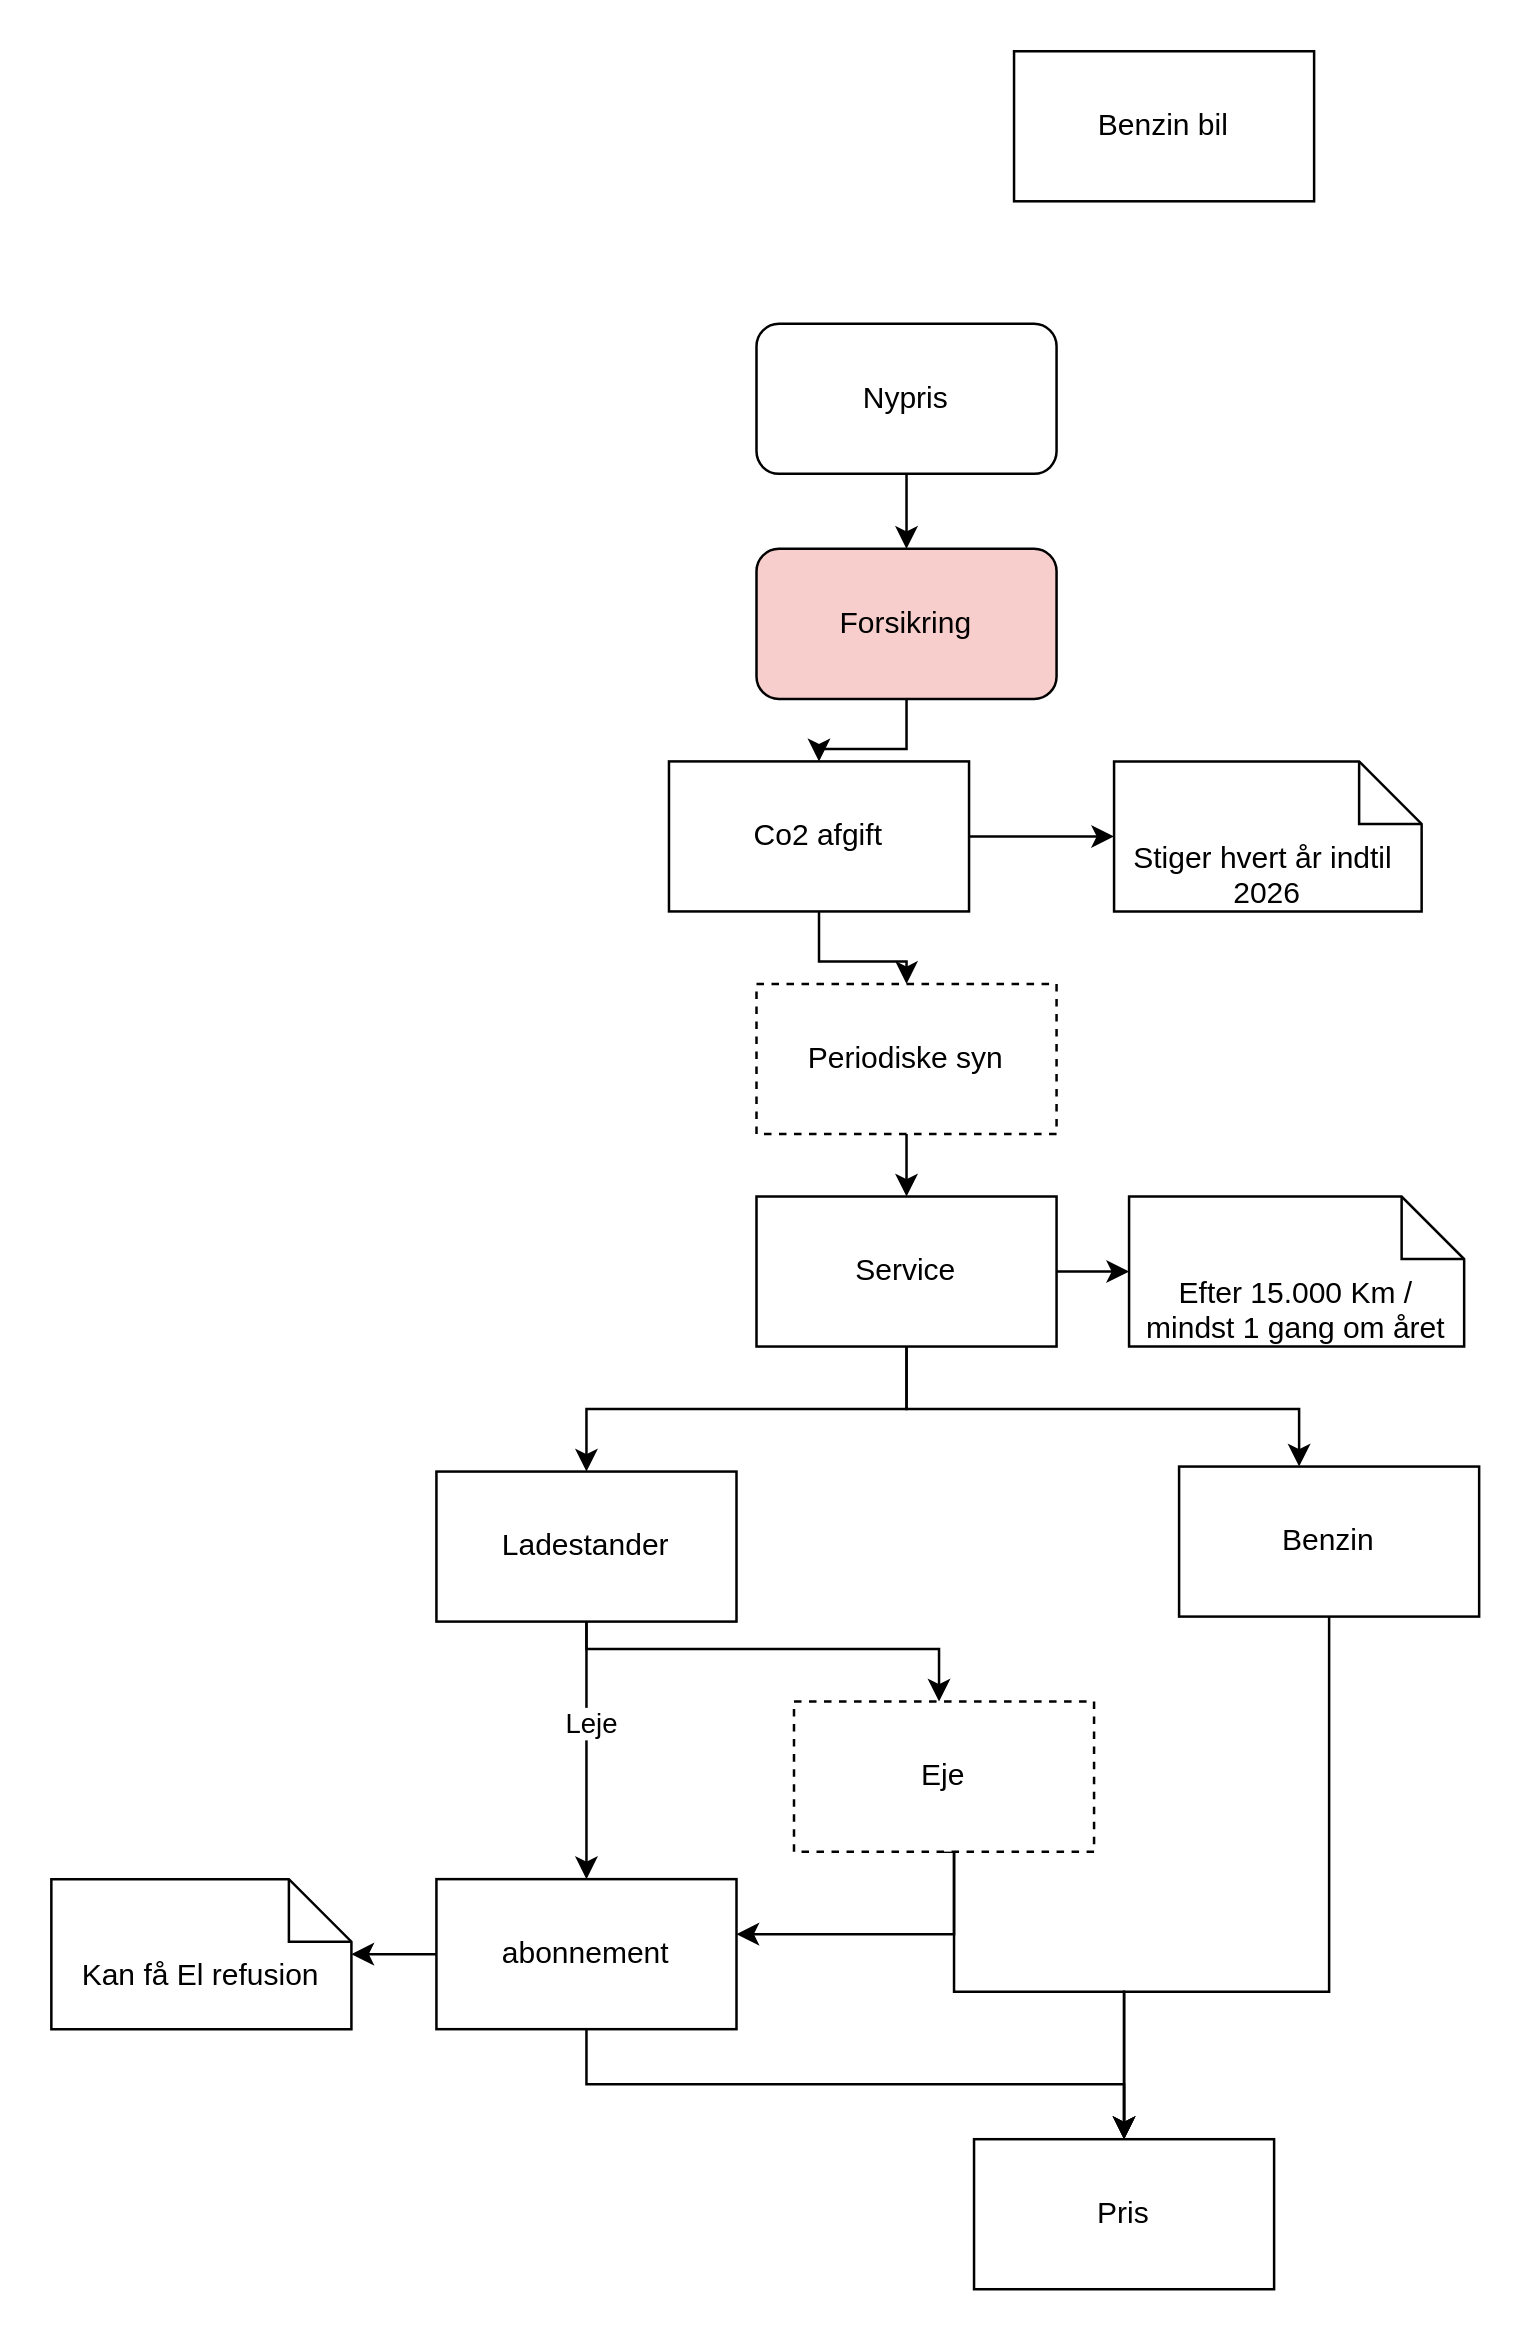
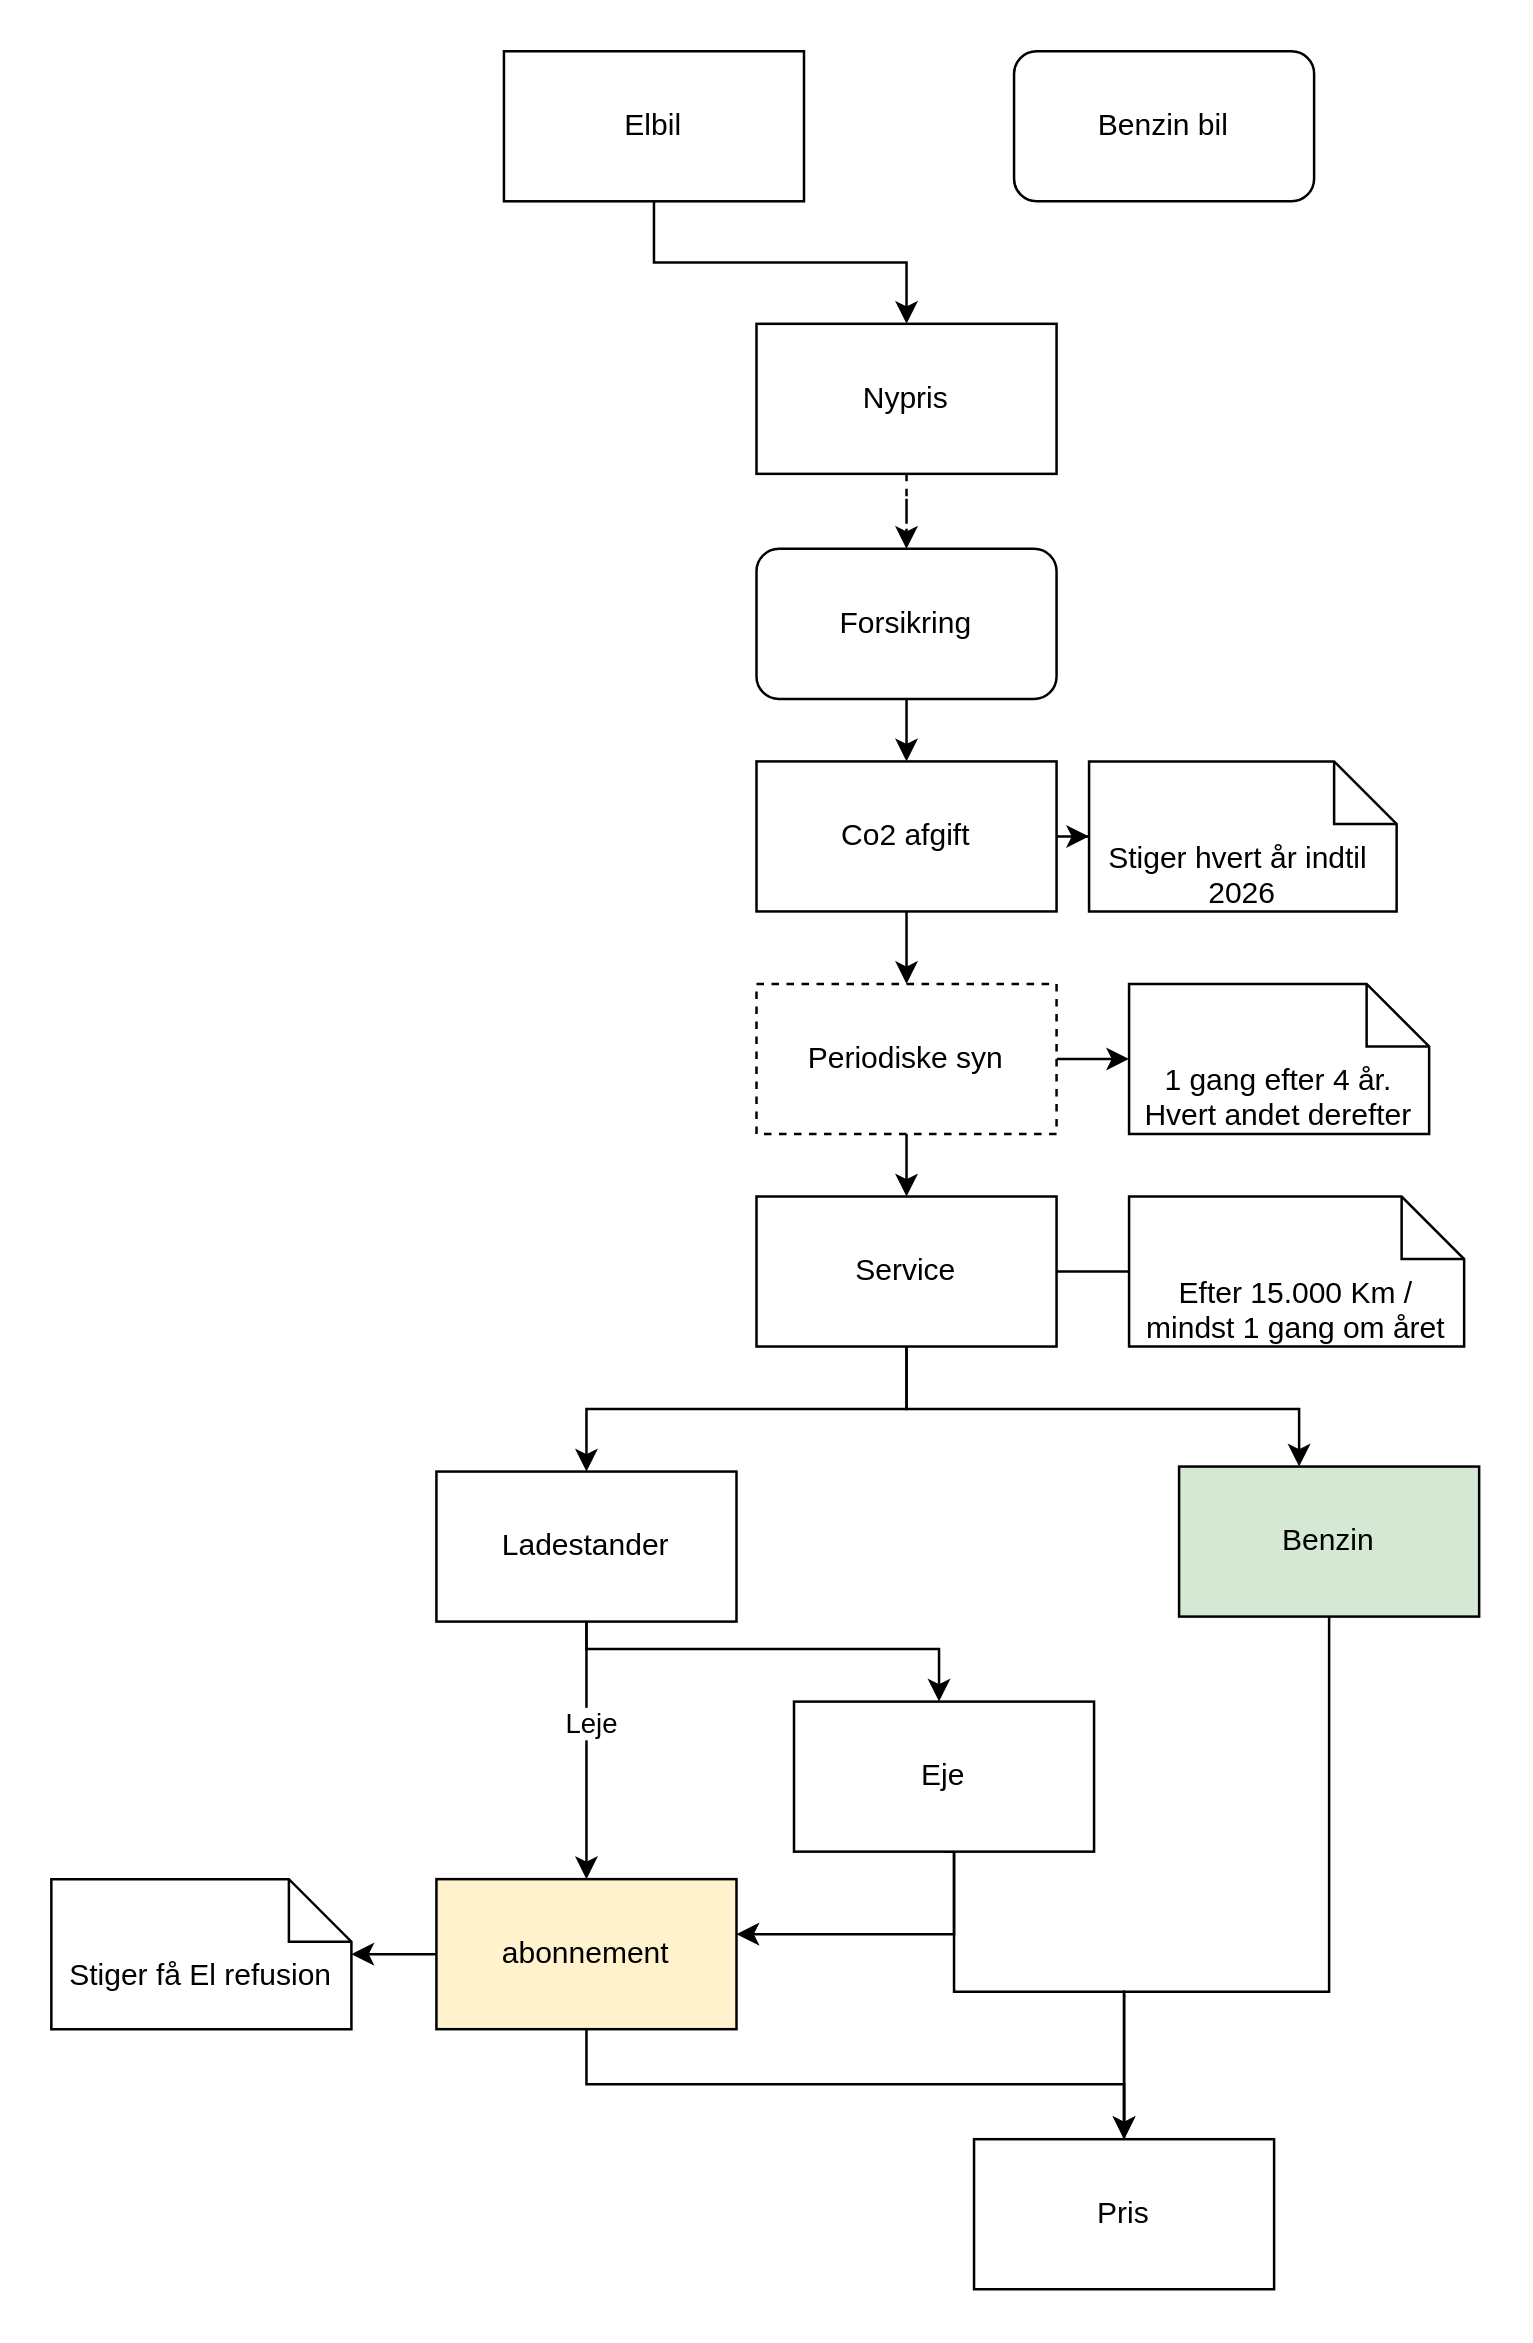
  <mxCell id="0" />
  <mxCell id="1" parent="0" />
- <mxCell id="4" value="Benzin bil" style="whiteSpace=wrap;html=1;" vertex="1" parent="1"><mxGeometry x="405" y="20" width="120" height="60" as="geometry" /></mxCell>
- <mxCell id="5" style="edgeStyle=orthogonalEdgeStyle;rounded=0;orthogonalLoop=1;jettySize=auto;html=1;exitX=0.5;exitY=1;exitDx=0;exitDy=0;" edge="1" parent="1" source="6" target="8"><mxGeometry relative="1" as="geometry" /></mxCell>
- <mxCell id="6" value="Nypris" style="whiteSpace=wrap;html=1;rounded=1;" vertex="1" parent="1"><mxGeometry x="302" y="129" width="120" height="60" as="geometry" /></mxCell>
+ <mxCell id="2" style="edgeStyle=orthogonalEdgeStyle;rounded=0;orthogonalLoop=1;jettySize=auto;html=1;exitX=0.5;exitY=1;exitDx=0;exitDy=0;" edge="1" parent="1" source="3" target="6"><mxGeometry relative="1" as="geometry" /></mxCell>
+ <mxCell id="3" value="Elbil" style="rounded=0;whiteSpace=wrap;html=1;" vertex="1" parent="1"><mxGeometry x="201" y="20" width="120" height="60" as="geometry" /></mxCell>
+ <mxCell id="4" value="Benzin bil" style="whiteSpace=wrap;html=1;rounded=1;" vertex="1" parent="1"><mxGeometry x="405" y="20" width="120" height="60" as="geometry" /></mxCell>
+ <mxCell id="5" style="edgeStyle=orthogonalEdgeStyle;rounded=0;orthogonalLoop=1;jettySize=auto;html=1;exitX=0.5;exitY=1;exitDx=0;exitDy=0;dashed=1;" edge="1" parent="1" source="6" target="8"><mxGeometry relative="1" as="geometry" /></mxCell>
+ <mxCell id="6" value="Nypris" style="rounded=0;whiteSpace=wrap;html=1;" vertex="1" parent="1"><mxGeometry x="302" y="129" width="120" height="60" as="geometry" /></mxCell>
  <mxCell id="7" style="edgeStyle=orthogonalEdgeStyle;rounded=0;orthogonalLoop=1;jettySize=auto;html=1;exitX=0.5;exitY=1;exitDx=0;exitDy=0;" edge="1" parent="1" source="8" target="18"><mxGeometry relative="1" as="geometry" /></mxCell>
- <mxCell id="8" value="Forsikring" style="rounded=1;whiteSpace=wrap;html=1;fillColor=#f8cecc;" vertex="1" parent="1"><mxGeometry x="302" y="219" width="120" height="60" as="geometry" /></mxCell>
+ <mxCell id="8" value="Forsikring" style="rounded=1;whiteSpace=wrap;html=1;" vertex="1" parent="1"><mxGeometry x="302" y="219" width="120" height="60" as="geometry" /></mxCell>
  <mxCell id="9" style="edgeStyle=orthogonalEdgeStyle;rounded=0;orthogonalLoop=1;jettySize=auto;html=1;exitX=0.5;exitY=1;exitDx=0;exitDy=0;" edge="1" parent="1" source="11" target="15"><mxGeometry relative="1" as="geometry" /></mxCell>
+ <mxCell id="10" style="edgeStyle=orthogonalEdgeStyle;rounded=0;orthogonalLoop=1;jettySize=auto;html=1;exitX=1;exitY=0.5;exitDx=0;exitDy=0;" edge="1" parent="1" source="11" target="31"><mxGeometry relative="1" as="geometry" /></mxCell>
  <mxCell id="11" value="Periodiske syn" style="rounded=0;whiteSpace=wrap;html=1;dashed=1;" vertex="1" parent="1"><mxGeometry x="302" y="393" width="120" height="60" as="geometry" /></mxCell>
  <mxCell id="12" style="edgeStyle=orthogonalEdgeStyle;rounded=0;orthogonalLoop=1;jettySize=auto;html=1;exitX=0.5;exitY=1;exitDx=0;exitDy=0;" edge="1" parent="1" source="15" target="22"><mxGeometry relative="1" as="geometry" /></mxCell>
  <mxCell id="13" style="edgeStyle=orthogonalEdgeStyle;rounded=0;orthogonalLoop=1;jettySize=auto;html=1;exitX=0.5;exitY=1;exitDx=0;exitDy=0;" edge="1" parent="1" source="15" target="24"><mxGeometry relative="1" as="geometry"><Array as="points"><mxPoint x="362" y="563" /><mxPoint x="519" y="563" /></Array></mxGeometry></mxCell>
- <mxCell id="14" style="edgeStyle=orthogonalEdgeStyle;rounded=0;orthogonalLoop=1;jettySize=auto;html=1;exitX=1;exitY=0.5;exitDx=0;exitDy=0;" edge="1" parent="1" source="15" target="32"><mxGeometry relative="1" as="geometry" /></mxCell>
+ <mxCell id="14" style="edgeStyle=orthogonalEdgeStyle;rounded=0;orthogonalLoop=1;jettySize=auto;html=1;exitX=1;exitY=0.5;exitDx=0;exitDy=0;endArrow=none;" edge="1" parent="1" source="15" target="32"><mxGeometry relative="1" as="geometry" /></mxCell>
  <mxCell id="15" value="Service" style="rounded=0;whiteSpace=wrap;html=1;" vertex="1" parent="1"><mxGeometry x="302" y="478" width="120" height="60" as="geometry" /></mxCell>
  <mxCell id="16" style="edgeStyle=orthogonalEdgeStyle;rounded=0;orthogonalLoop=1;jettySize=auto;html=1;exitX=0.5;exitY=1;exitDx=0;exitDy=0;" edge="1" parent="1" source="18" target="11"><mxGeometry relative="1" as="geometry" /></mxCell>
  <mxCell id="17" style="edgeStyle=orthogonalEdgeStyle;rounded=0;orthogonalLoop=1;jettySize=auto;html=1;exitX=1;exitY=0.5;exitDx=0;exitDy=0;" edge="1" parent="1" source="18" target="33"><mxGeometry relative="1" as="geometry" /></mxCell>
- <mxCell id="18" value="Co2 afgift" style="rounded=0;whiteSpace=wrap;html=1;" vertex="1" parent="1"><mxGeometry x="267" y="304" width="120" height="60" as="geometry" /></mxCell>
+ <mxCell id="18" value="Co2 afgift" style="rounded=0;whiteSpace=wrap;html=1;" vertex="1" parent="1"><mxGeometry x="302" y="304" width="120" height="60" as="geometry" /></mxCell>
  <mxCell id="19" style="edgeStyle=orthogonalEdgeStyle;rounded=0;orthogonalLoop=1;jettySize=auto;html=1;exitX=0.5;exitY=1;exitDx=0;exitDy=0;" edge="1" parent="1" source="22" target="27"><mxGeometry relative="1" as="geometry" /></mxCell>
  <mxCell id="20" value="Leje" style="edgeLabel;html=1;align=center;verticalAlign=middle;resizable=0;points=[];" vertex="1" connectable="0" parent="19"><mxGeometry x="-0.222" y="1" relative="1" as="geometry"><mxPoint as="offset" /></mxGeometry></mxCell>
  <mxCell id="21" style="edgeStyle=orthogonalEdgeStyle;rounded=0;orthogonalLoop=1;jettySize=auto;html=1;exitX=0.5;exitY=1;exitDx=0;exitDy=0;" edge="1" parent="1" source="22" target="30"><mxGeometry relative="1" as="geometry"><Array as="points"><mxPoint x="234" y="659" /><mxPoint x="375" y="659" /></Array></mxGeometry></mxCell>
  <mxCell id="22" value="Ladestander" style="rounded=0;whiteSpace=wrap;html=1;" vertex="1" parent="1"><mxGeometry x="174" y="588" width="120" height="60" as="geometry" /></mxCell>
- <mxCell id="23" style="edgeStyle=orthogonalEdgeStyle;rounded=0;orthogonalLoop=1;jettySize=auto;html=1;exitX=0.5;exitY=1;exitDx=0;exitDy=0;" edge="1" parent="1" source="24" target="35"><mxGeometry relative="1" as="geometry"><Array as="points"><mxPoint x="531" y="796" /><mxPoint x="449" y="796" /></Array></mxGeometry></mxCell>
- <mxCell id="24" value="Benzin" style="rounded=0;whiteSpace=wrap;html=1;" vertex="1" parent="1"><mxGeometry x="471" y="586" width="120" height="60" as="geometry" /></mxCell>
+ <mxCell id="23" style="edgeStyle=orthogonalEdgeStyle;rounded=0;orthogonalLoop=1;jettySize=auto;html=1;exitX=0.5;exitY=1;exitDx=0;exitDy=0;endArrow=none;" edge="1" parent="1" source="24" target="35"><mxGeometry relative="1" as="geometry"><Array as="points"><mxPoint x="531" y="796" /><mxPoint x="449" y="796" /></Array></mxGeometry></mxCell>
+ <mxCell id="24" value="Benzin" style="rounded=0;whiteSpace=wrap;html=1;fillColor=#d5e8d4;" vertex="1" parent="1"><mxGeometry x="471" y="586" width="120" height="60" as="geometry" /></mxCell>
  <mxCell id="25" style="edgeStyle=orthogonalEdgeStyle;rounded=0;orthogonalLoop=1;jettySize=auto;html=1;exitX=0.5;exitY=1;exitDx=0;exitDy=0;" edge="1" parent="1" source="27" target="35"><mxGeometry relative="1" as="geometry" /></mxCell>
  <mxCell id="26" style="edgeStyle=orthogonalEdgeStyle;rounded=0;orthogonalLoop=1;jettySize=auto;html=1;exitX=0;exitY=0.5;exitDx=0;exitDy=0;" edge="1" parent="1" source="27" target="34"><mxGeometry relative="1" as="geometry" /></mxCell>
- <mxCell id="27" value="abonnement" style="rounded=0;whiteSpace=wrap;html=1;" vertex="1" parent="1"><mxGeometry x="174" y="751" width="120" height="60" as="geometry" /></mxCell>
+ <mxCell id="27" value="abonnement" style="rounded=0;whiteSpace=wrap;html=1;fillColor=#fff2cc;" vertex="1" parent="1"><mxGeometry x="174" y="751" width="120" height="60" as="geometry" /></mxCell>
  <mxCell id="28" style="edgeStyle=orthogonalEdgeStyle;rounded=0;orthogonalLoop=1;jettySize=auto;html=1;exitX=0.5;exitY=1;exitDx=0;exitDy=0;" edge="1" parent="1" source="30" target="27"><mxGeometry relative="1" as="geometry"><Array as="points"><mxPoint x="381" y="773" /></Array></mxGeometry></mxCell>
  <mxCell id="29" style="edgeStyle=orthogonalEdgeStyle;rounded=0;orthogonalLoop=1;jettySize=auto;html=1;exitX=0.5;exitY=1;exitDx=0;exitDy=0;" edge="1" parent="1" source="30" target="35"><mxGeometry relative="1" as="geometry"><Array as="points"><mxPoint x="381" y="737" /><mxPoint x="381" y="796" /><mxPoint x="449" y="796" /></Array></mxGeometry></mxCell>
- <mxCell id="30" value="Eje" style="rounded=0;whiteSpace=wrap;html=1;dashed=1;" vertex="1" parent="1"><mxGeometry x="317" y="680" width="120" height="60" as="geometry" /></mxCell>
+ <mxCell id="30" value="Eje" style="rounded=0;whiteSpace=wrap;html=1;" vertex="1" parent="1"><mxGeometry x="317" y="680" width="120" height="60" as="geometry" /></mxCell>
+ <mxCell id="31" value="1 gang efter 4 år.&lt;br&gt;Hvert andet derefter" style="shape=note2;boundedLbl=1;whiteSpace=wrap;html=1;size=25;verticalAlign=top;align=center;" vertex="1" parent="1"><mxGeometry x="451" y="393" width="120" height="60" as="geometry" /></mxCell>
  <mxCell id="32" value="Efter 15.000 Km /&lt;br&gt;mindst 1 gang om året" style="shape=note2;boundedLbl=1;whiteSpace=wrap;html=1;size=25;verticalAlign=top;align=center;" vertex="1" parent="1"><mxGeometry x="451" y="478" width="134" height="60" as="geometry" /></mxCell>
- <mxCell id="33" value="Stiger hvert år indtil&amp;nbsp; 2026" style="shape=note2;boundedLbl=1;whiteSpace=wrap;html=1;size=25;verticalAlign=top;align=center;" vertex="1" parent="1"><mxGeometry x="445" y="304" width="123" height="60" as="geometry" /></mxCell>
- <mxCell id="34" value="Kan få El refusion" style="shape=note2;boundedLbl=1;whiteSpace=wrap;html=1;size=25;verticalAlign=top;align=center;" vertex="1" parent="1"><mxGeometry x="20" y="751" width="120" height="60" as="geometry" /></mxCell>
+ <mxCell id="33" value="Stiger hvert år indtil&amp;nbsp; 2026" style="shape=note2;boundedLbl=1;whiteSpace=wrap;html=1;size=25;verticalAlign=top;align=center;" vertex="1" parent="1"><mxGeometry x="435" y="304" width="123" height="60" as="geometry" /></mxCell>
+ <mxCell id="34" value="Stiger få El refusion" style="shape=note2;boundedLbl=1;whiteSpace=wrap;html=1;size=25;verticalAlign=top;align=center;" vertex="1" parent="1"><mxGeometry x="20" y="751" width="120" height="60" as="geometry" /></mxCell>
  <mxCell id="35" value="Pris" style="rounded=0;whiteSpace=wrap;html=1;" vertex="1" parent="1"><mxGeometry x="389" y="855" width="120" height="60" as="geometry" /></mxCell>
